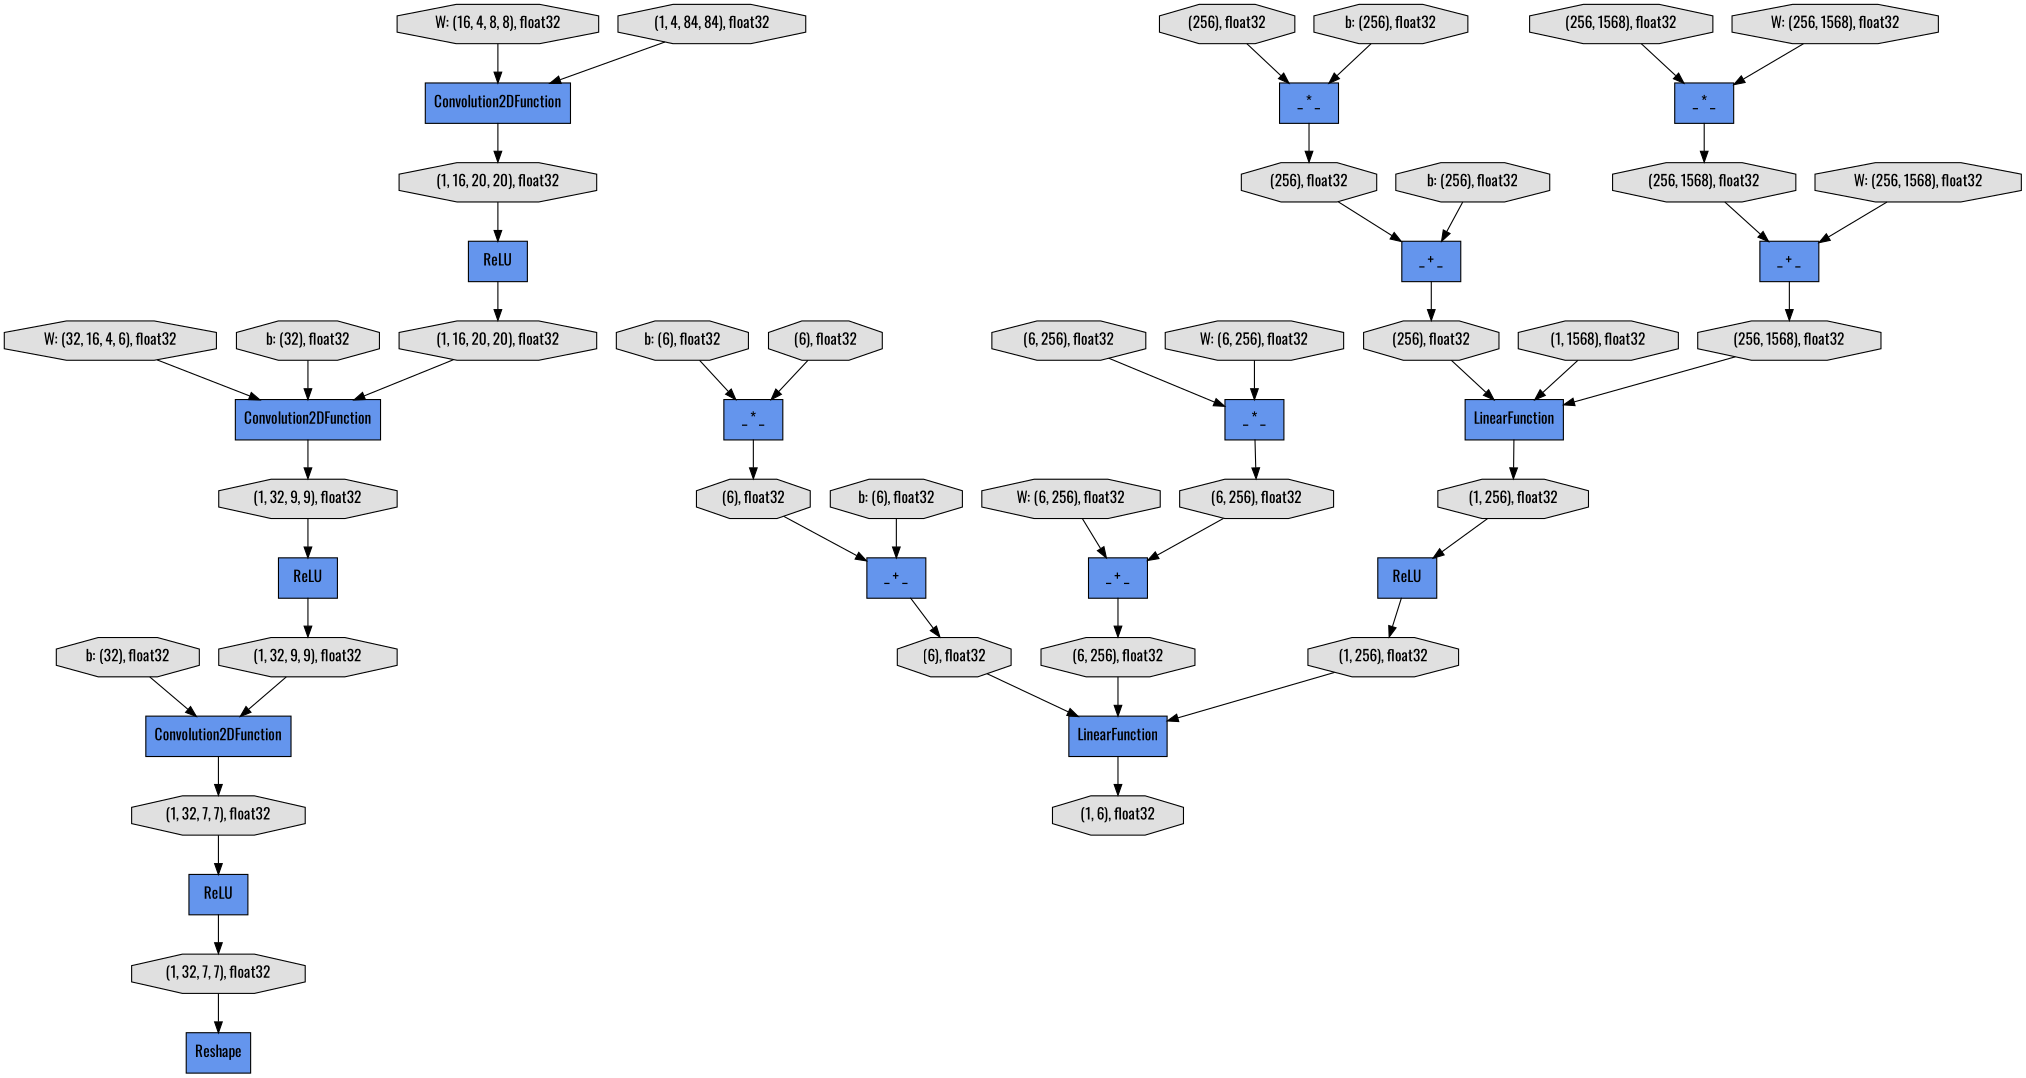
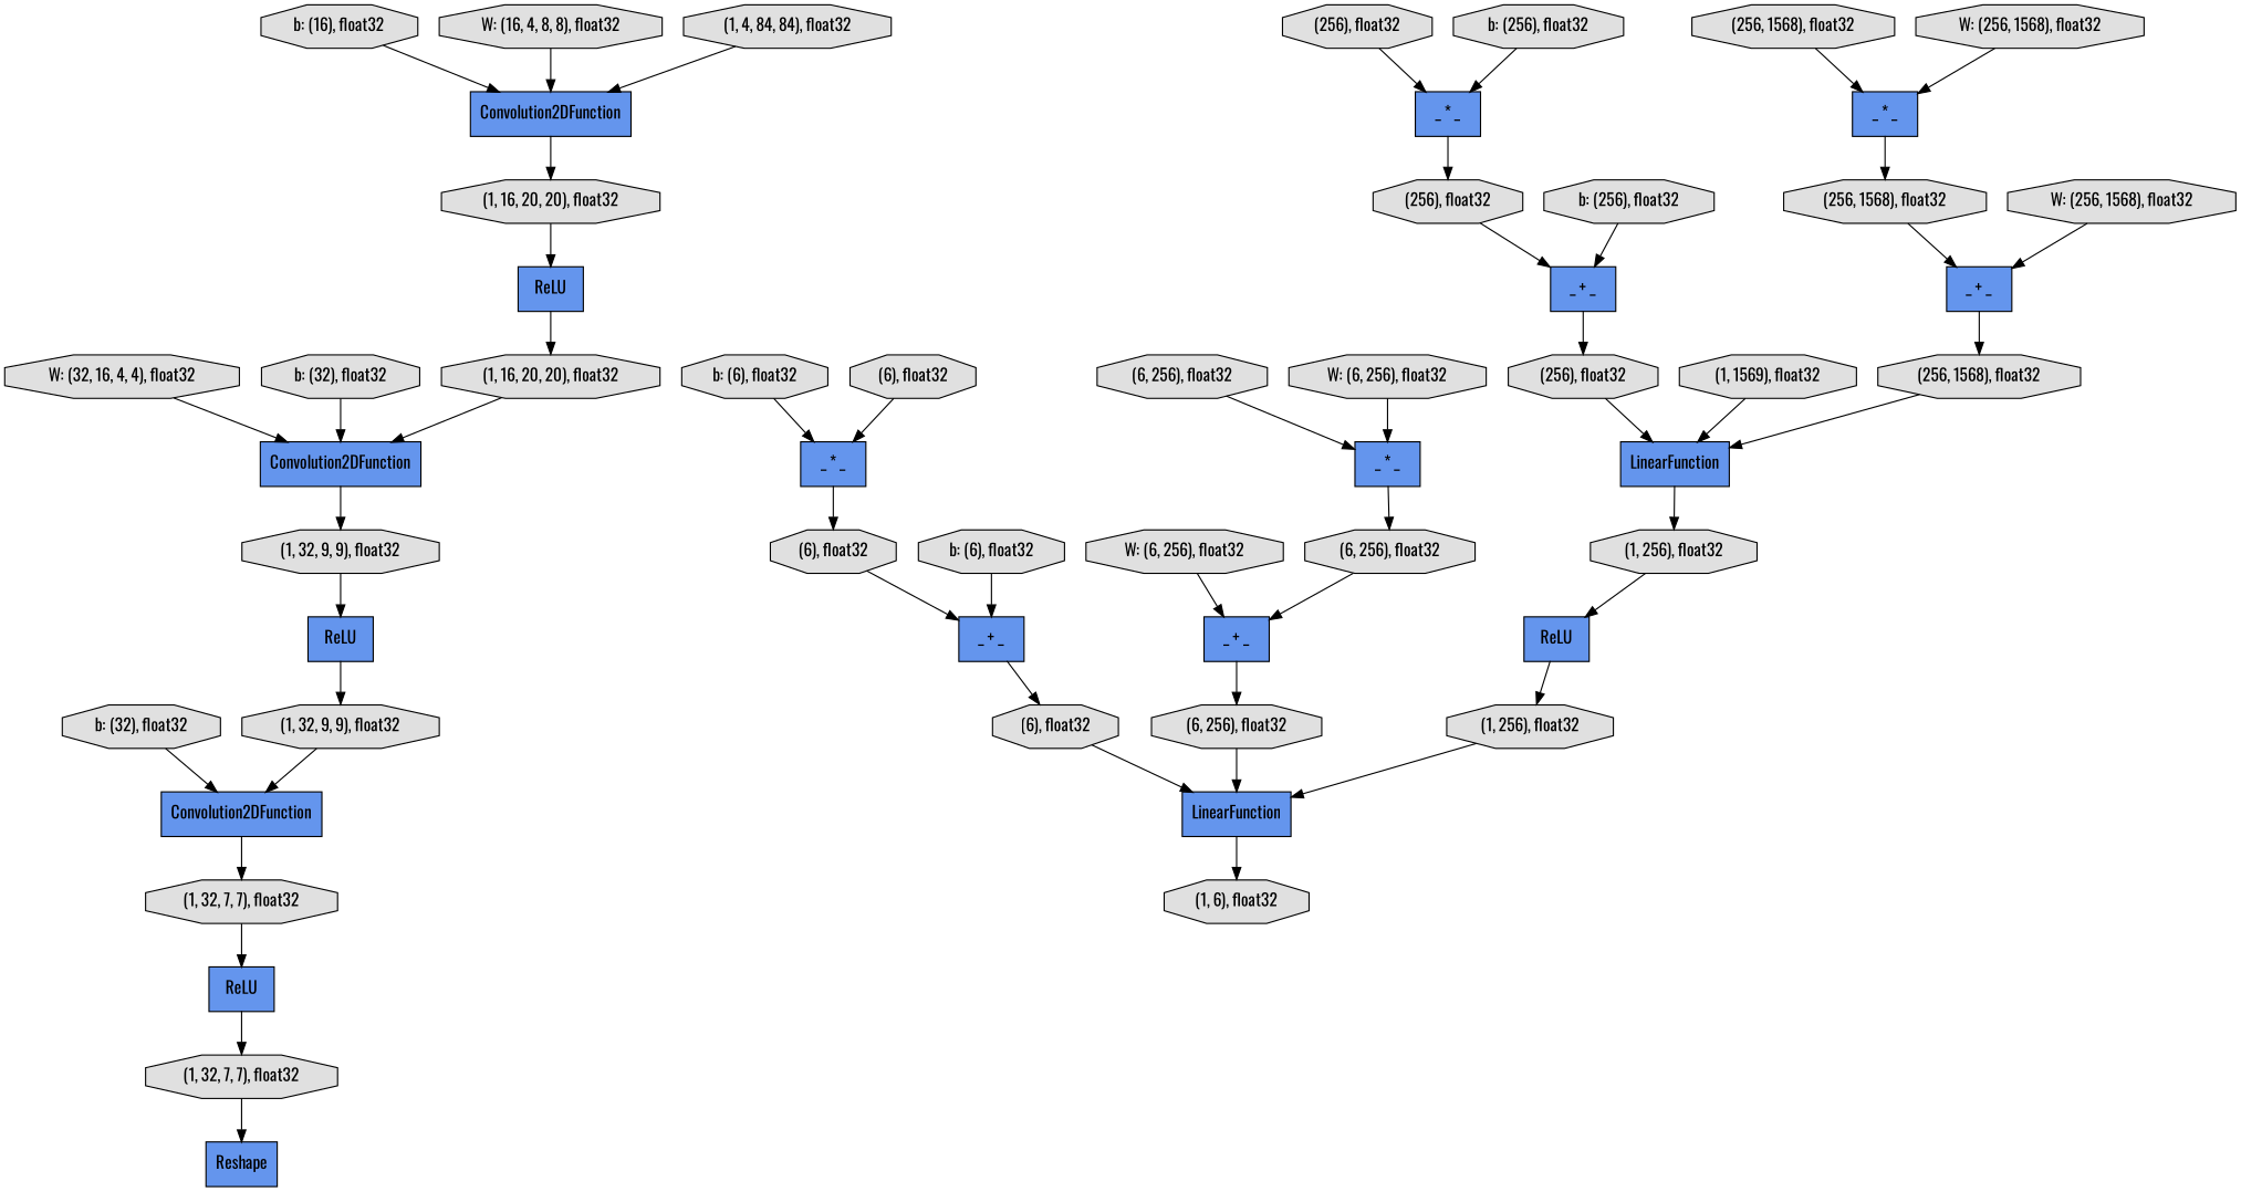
  digraph {
    fontname=Oswald
    rankdir=TB
    node [fillcolor="#E0E0E0" fontname=Oswald shape=octagon style=filled]
    edge [fontname=Oswald]
    n1 [label="(1, 16, 20, 20), float32"]
    n2 [fillcolor="#6495ED" label=ReLU shape=record]
    n3 [label="(1, 16, 20, 20), float32"]
    n4 [fillcolor="#6495ED" label=Convolution2DFunction shape=record]
    n5 [label="(1, 32, 7, 7), float32"]
    n6 [fillcolor="#6495ED" label=ReLU shape=record]
    n7 [fillcolor="#6495ED" label=Convolution2DFunction shape=record]
    n8 [label="(1, 32, 9, 9), float32"]
    n9 [fillcolor="#6495ED" label=ReLU shape=record]
    n10 [label="W: (6, 256), float32"]
    n11 [fillcolor="#6495ED" label="_ + _" shape=record]
    n12 [label="(6, 256), float32"]
    n13 [label="(6, 256), float32"]
    n14 [fillcolor="#6495ED" label=Convolution2DFunction shape=record]
    n15 [label="(6, 256), float32"]
    n16 [fillcolor="#6495ED" label="_ * _" shape=record]
    n17 [fillcolor="#6495ED" label="_ * _" shape=record]
    n18 [label="(256), float32"]
    n19 [fillcolor="#6495ED" label="_ + _" shape=record]
    n20 [label="(256, 1568), float32"]
    n21 [fillcolor="#6495ED" label="_ * _" shape=record]
    n22 [label="(256, 1568), float32"]
    n23 [fillcolor="#6495ED" label=LinearFunction shape=record]
    n24 [label="(1, 6), float32"]
    n25 [fillcolor="#6495ED" label="_ + _" shape=record]
    n26 [label="(256, 1568), float32"]
    n27 [fillcolor="#6495ED" label=LinearFunction shape=record]
    n28 [label="(1, 32, 7, 7), float32"]
    n29 [fillcolor="#6495ED" label=Reshape shape=record]
    n30 [label="(256), float32"]
    n31 [label="b: (6), float32"]
    n32 [fillcolor="#6495ED" label="_ + _" shape=record]
    n33 [label="(6), float32"]
    n34 [label="(6), float32"]
    n35 [fillcolor="#6495ED" label="_ * _" shape=record]
    n36 [label="(6), float32"]
+   n37 [label="b: (16), float32"]
    n38 [label="(1, 256), float32"]
    n39 [fillcolor="#6495ED" label=ReLU shape=record]
-   n40 [label="W: (32, 16, 4, 6), float32"]
+   n40 [label="W: (32, 16, 4, 4), float32"]
    n41 [label="W: (256, 1568), float32"]
    n42 [label="(256), float32"]
-   n43 [label="(1, 1568), float32"]
+   n43 [label="(1, 1569), float32"]
    n44 [label="W: (6, 256), float32"]
    n45 [label="(1, 32, 9, 9), float32"]
    n46 [label="b: (32), float32"]
    n47 [label="b: (256), float32"]
    n48 [label="b: (6), float32"]
    n49 [label="W: (256, 1568), float32"]
    n50 [label="W: (16, 4, 8, 8), float32"]
    n51 [label="(1, 256), float32"]
    n52 [label="(1, 4, 84, 84), float32"]
    n53 [label="b: (32), float32"]
    n54 [label="b: (256), float32"]
    n1 -> n2
    n2 -> n3
    n3 -> n7
    n4 -> n5
    n5 -> n6
    n6 -> n28
    n7 -> n8
    n8 -> n9
    n9 -> n45
    n10 -> n11
    n11 -> n12
    n12 -> n23
    n13 -> n11
    n14 -> n1
    n15 -> n16
    n16 -> n13
    n17 -> n18
    n18 -> n19
    n19 -> n30
    n20 -> n21
    n21 -> n22
    n22 -> n25
    n23 -> n24
    n25 -> n26
    n26 -> n27
    n27 -> n38
    n28 -> n29
    n30 -> n27
    n31 -> n32
    n32 -> n33
    n33 -> n23
    n34 -> n35
    n35 -> n36
    n36 -> n32
+   n37 -> n14
    n38 -> n39
    n39 -> n51
    n40 -> n7
    n41 -> n25
    n42 -> n17
    n43 -> n27
    n44 -> n16
    n45 -> n4
    n46 -> n7
    n47 -> n19
    n48 -> n35
    n49 -> n21
    n50 -> n14
    n51 -> n23
    n52 -> n14
    n53 -> n4
    n54 -> n17
  }
